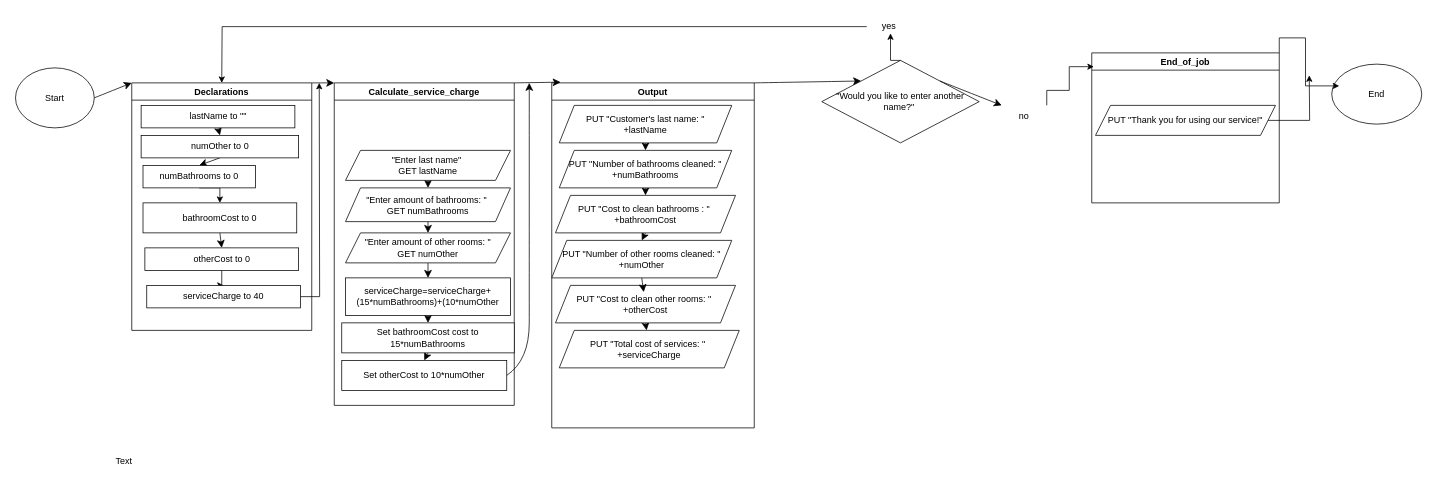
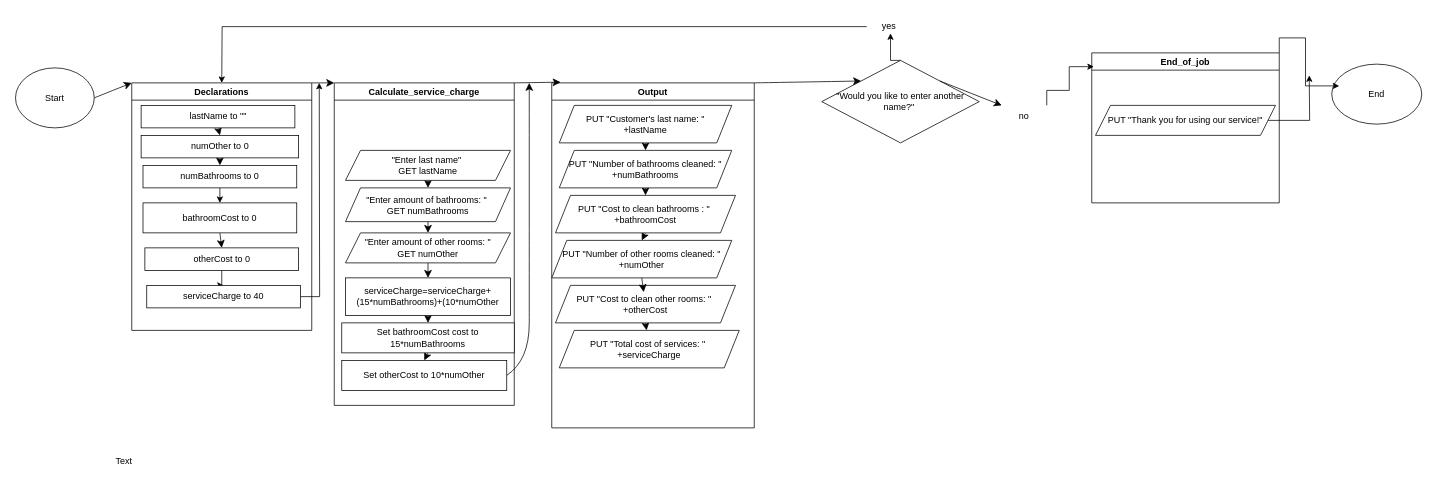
  <mxCell id="0" />
  <mxCell id="1" parent="0" />
  <mxCell id="2" style="edgeStyle=none;curved=1;rounded=0;orthogonalLoop=1;jettySize=auto;html=1;exitX=1;exitY=0.5;exitDx=0;exitDy=0;entryX=0;entryY=0;entryDx=0;entryDy=0;fontSize=12;startSize=8;endSize=8;" edge="1" parent="1" source="3" target="6"><mxGeometry relative="1" as="geometry" /></mxCell>
  <mxCell id="3" value="Start" style="ellipse;whiteSpace=wrap;html=1;" vertex="1" parent="1"><mxGeometry x="20" width="105" height="80" as="geometry" y="90" /></mxCell>
  <mxCell id="4" value="Text" style="text;strokeColor=none;align=center;fillColor=none;html=1;verticalAlign=middle;whiteSpace=wrap;rounded=0;" vertex="1" parent="1"><mxGeometry x="135" y="600" width="60" height="30" as="geometry" /></mxCell>
  <mxCell id="5" style="edgeStyle=none;curved=1;rounded=0;orthogonalLoop=1;jettySize=auto;html=1;exitX=1;exitY=0;exitDx=0;exitDy=0;entryX=0;entryY=0;entryDx=0;entryDy=0;fontSize=12;startSize=8;endSize=8;" edge="1" parent="1" source="6" target="19"><mxGeometry relative="1" as="geometry" /></mxCell>
  <mxCell id="6" value="Declarations" style="swimlane;whiteSpace=wrap;html=1;" vertex="1" parent="1"><mxGeometry x="175" y="110" width="240" height="330" as="geometry" /></mxCell>
  <mxCell id="7" style="edgeStyle=none;curved=1;rounded=0;orthogonalLoop=1;jettySize=auto;html=1;exitX=0.5;exitY=1;exitDx=0;exitDy=0;entryX=0.5;entryY=0;entryDx=0;entryDy=0;fontSize=12;startSize=8;endSize=8;" edge="1" parent="6" source="8" target="10"><mxGeometry relative="1" as="geometry" /></mxCell>
  <mxCell id="8" value="numOther to 0" style="rounded=0;whiteSpace=wrap;html=1;" vertex="1" parent="6"><mxGeometry x="12.5" y="70" width="210" height="30" as="geometry" /></mxCell>
  <mxCell id="9" style="edgeStyle=orthogonalEdgeStyle;rounded=0;orthogonalLoop=1;jettySize=auto;html=1;exitX=0.5;exitY=1;exitDx=0;exitDy=0;entryX=0.5;entryY=0;entryDx=0;entryDy=0;" edge="1" parent="6" source="10" target="12"><mxGeometry relative="1" as="geometry" /></mxCell>
- <mxCell id="10" value="numBathrooms to 0" style="rounded=0;whiteSpace=wrap;html=1;" vertex="1" parent="6"><mxGeometry x="15" y="110" width="150" height="30" as="geometry" /></mxCell>
+ <mxCell id="10" value="numBathrooms to 0" style="rounded=0;whiteSpace=wrap;html=1;" vertex="1" parent="6"><mxGeometry x="15" y="110" width="205" height="30" as="geometry" /></mxCell>
  <mxCell id="11" style="edgeStyle=none;curved=1;rounded=0;orthogonalLoop=1;jettySize=auto;html=1;exitX=0.5;exitY=1;exitDx=0;exitDy=0;entryX=0.5;entryY=0;entryDx=0;entryDy=0;fontSize=12;startSize=8;endSize=8;" edge="1" parent="6" source="12" target="14"><mxGeometry relative="1" as="geometry" /></mxCell>
  <mxCell id="12" value="bathroomCost to 0" style="rounded=0;whiteSpace=wrap;html=1;" vertex="1" parent="6"><mxGeometry x="15" y="160" width="205" height="40" as="geometry" /></mxCell>
  <mxCell id="13" style="edgeStyle=orthogonalEdgeStyle;rounded=0;orthogonalLoop=1;jettySize=auto;html=1;exitX=0.5;exitY=1;exitDx=0;exitDy=0;" edge="1" parent="6" source="14" target="18"><mxGeometry relative="1" as="geometry" /></mxCell>
  <mxCell id="14" value="otherCost to 0" style="rounded=0;whiteSpace=wrap;html=1;" vertex="1" parent="6"><mxGeometry x="17.5" y="220" width="205" height="30" as="geometry" /></mxCell>
  <mxCell id="15" style="edgeStyle=none;curved=1;rounded=0;orthogonalLoop=1;jettySize=auto;html=1;exitX=0.5;exitY=1;exitDx=0;exitDy=0;entryX=0.5;entryY=0;entryDx=0;entryDy=0;fontSize=12;startSize=8;endSize=8;" edge="1" parent="6" source="16" target="8"><mxGeometry relative="1" as="geometry" /></mxCell>
  <mxCell id="16" value="lastName to &quot;&quot;" style="rounded=0;whiteSpace=wrap;html=1;" vertex="1" parent="6"><mxGeometry x="12.5" y="30" width="205" height="30" as="geometry" /></mxCell>
  <mxCell id="17" style="edgeStyle=orthogonalEdgeStyle;rounded=0;orthogonalLoop=1;jettySize=auto;html=1;exitX=1;exitY=0.5;exitDx=0;exitDy=0;" edge="1" parent="6" source="18"><mxGeometry relative="1" as="geometry"><mxPoint x="250" as="targetPoint" /></mxGeometry></mxCell>
  <mxCell id="18" value="serviceCharge to 40" style="rounded=0;whiteSpace=wrap;html=1;" vertex="1" parent="6"><mxGeometry x="20" y="270" width="205" height="30" as="geometry" /></mxCell>
  <mxCell id="19" value="Calculate_service_charge" style="swimlane;whiteSpace=wrap;html=1;" vertex="1" parent="1"><mxGeometry x="445" y="110" width="240" height="430" as="geometry" /></mxCell>
  <mxCell id="20" style="edgeStyle=none;curved=1;rounded=0;orthogonalLoop=1;jettySize=auto;html=1;exitX=0.5;exitY=1;exitDx=0;exitDy=0;entryX=0.5;entryY=0;entryDx=0;entryDy=0;fontSize=12;startSize=8;endSize=8;" edge="1" parent="19" source="21" target="23"><mxGeometry relative="1" as="geometry" /></mxCell>
  <mxCell id="21" value="&quot;Enter last name&quot;&amp;nbsp;&lt;div&gt;GET lastName&lt;/div&gt;" style="shape=parallelogram;perimeter=parallelogramPerimeter;whiteSpace=wrap;html=1;fixedSize=1;" vertex="1" parent="19"><mxGeometry x="15" y="90" width="220" height="40" as="geometry" /></mxCell>
  <mxCell id="22" style="edgeStyle=none;curved=1;rounded=0;orthogonalLoop=1;jettySize=auto;html=1;exitX=0.5;exitY=1;exitDx=0;exitDy=0;entryX=0.5;entryY=0;entryDx=0;entryDy=0;fontSize=12;startSize=8;endSize=8;" edge="1" parent="19" source="23" target="25"><mxGeometry relative="1" as="geometry" /></mxCell>
  <mxCell id="23" value="&quot;Enter amount of bathrooms: &quot;&amp;nbsp;&lt;div&gt;GET numBathrooms&lt;/div&gt;" style="shape=parallelogram;perimeter=parallelogramPerimeter;whiteSpace=wrap;html=1;fixedSize=1;" vertex="1" parent="19"><mxGeometry x="15" y="140" width="220" height="45" as="geometry" /></mxCell>
  <mxCell id="24" style="edgeStyle=none;curved=1;rounded=0;orthogonalLoop=1;jettySize=auto;html=1;exitX=0.5;exitY=1;exitDx=0;exitDy=0;entryX=0.5;entryY=0;entryDx=0;entryDy=0;fontSize=12;startSize=8;endSize=8;" edge="1" parent="19" source="25" target="27"><mxGeometry relative="1" as="geometry" /></mxCell>
  <mxCell id="25" value="&quot;Enter amount of other rooms: &quot;&lt;div&gt;GET numOther&lt;/div&gt;" style="shape=parallelogram;perimeter=parallelogramPerimeter;whiteSpace=wrap;html=1;fixedSize=1;" vertex="1" parent="19"><mxGeometry x="15" y="200" width="220" height="40" as="geometry" /></mxCell>
  <mxCell id="26" style="edgeStyle=none;curved=1;rounded=0;orthogonalLoop=1;jettySize=auto;html=1;exitX=0.5;exitY=1;exitDx=0;exitDy=0;entryX=0.5;entryY=0;entryDx=0;entryDy=0;fontSize=12;startSize=8;endSize=8;" edge="1" parent="19" source="27" target="29"><mxGeometry relative="1" as="geometry" /></mxCell>
  <mxCell id="27" value="&lt;div&gt;&lt;span style=&quot;background-color: transparent; color: light-dark(rgb(0, 0, 0), rgb(255, 255, 255));&quot;&gt;serviceCharge=serviceCharge+(15*numBathrooms)+(10*numOther&lt;/span&gt;&lt;/div&gt;" style="rounded=0;whiteSpace=wrap;html=1;" vertex="1" parent="19"><mxGeometry x="15" y="260" width="220" height="50" as="geometry" /></mxCell>
  <mxCell id="28" style="edgeStyle=none;curved=1;rounded=0;orthogonalLoop=1;jettySize=auto;html=1;exitX=0.5;exitY=1;exitDx=0;exitDy=0;entryX=0.5;entryY=0;entryDx=0;entryDy=0;fontSize=12;startSize=8;endSize=8;" edge="1" parent="19" source="29" target="31"><mxGeometry relative="1" as="geometry" /></mxCell>
  <mxCell id="29" value="Set bathroomCost cost to 15*numBathrooms" style="rounded=0;whiteSpace=wrap;html=1;" vertex="1" parent="19"><mxGeometry x="10" y="320" width="230" height="40" as="geometry" /></mxCell>
  <mxCell id="30" style="edgeStyle=none;curved=1;rounded=0;orthogonalLoop=1;jettySize=auto;html=1;exitX=1;exitY=0.5;exitDx=0;exitDy=0;fontSize=12;startSize=8;endSize=8;" edge="1" parent="19" source="31"><mxGeometry relative="1" as="geometry"><mxPoint x="260" as="targetPoint" /><Array as="points"><mxPoint x="260" y="370" /><mxPoint x="260" y="270" /></Array></mxGeometry></mxCell>
  <mxCell id="31" value="Set otherCost to 10*numOther" style="rounded=0;whiteSpace=wrap;html=1;" vertex="1" parent="19"><mxGeometry x="10" y="370" width="220" height="40" as="geometry" /></mxCell>
  <mxCell id="32" value="Output" style="swimlane;whiteSpace=wrap;html=1;" vertex="1" parent="1"><mxGeometry x="735" y="110" width="270" height="460" as="geometry" /></mxCell>
  <mxCell id="33" style="edgeStyle=none;curved=1;rounded=0;orthogonalLoop=1;jettySize=auto;html=1;exitX=0.5;exitY=1;exitDx=0;exitDy=0;entryX=0.5;entryY=0;entryDx=0;entryDy=0;fontSize=12;startSize=8;endSize=8;" edge="1" parent="32" source="34" target="36"><mxGeometry relative="1" as="geometry" /></mxCell>
  <mxCell id="34" value="PUT &quot;Customer's last name: &quot;&lt;div&gt;+lastName&lt;/div&gt;" style="shape=parallelogram;perimeter=parallelogramPerimeter;whiteSpace=wrap;html=1;fixedSize=1;" vertex="1" parent="32"><mxGeometry x="10" y="30" width="230" height="50" as="geometry" /></mxCell>
  <mxCell id="35" style="edgeStyle=none;curved=1;rounded=0;orthogonalLoop=1;jettySize=auto;html=1;exitX=0.5;exitY=1;exitDx=0;exitDy=0;entryX=0.5;entryY=0;entryDx=0;entryDy=0;fontSize=12;startSize=8;endSize=8;" edge="1" parent="32" source="36" target="38"><mxGeometry relative="1" as="geometry" /></mxCell>
  <mxCell id="36" value="PUT &quot;Number of bathrooms cleaned: &quot;&lt;div&gt;+numBathrooms&lt;/div&gt;" style="shape=parallelogram;perimeter=parallelogramPerimeter;whiteSpace=wrap;html=1;fixedSize=1;" vertex="1" parent="32"><mxGeometry x="10" y="90" width="230" height="50" as="geometry" /></mxCell>
  <mxCell id="37" style="edgeStyle=none;curved=1;rounded=0;orthogonalLoop=1;jettySize=auto;html=1;exitX=0.5;exitY=1;exitDx=0;exitDy=0;entryX=0.5;entryY=0;entryDx=0;entryDy=0;fontSize=12;startSize=8;endSize=8;" edge="1" parent="32" source="38" target="41"><mxGeometry relative="1" as="geometry" /></mxCell>
  <mxCell id="38" value="PUT &quot;Cost to clean bathrooms : &quot;&amp;nbsp;&lt;div&gt;+bathroomCost&lt;/div&gt;" style="shape=parallelogram;perimeter=parallelogramPerimeter;whiteSpace=wrap;html=1;fixedSize=1;" vertex="1" parent="32"><mxGeometry x="5" y="150" width="240" height="50" as="geometry" /></mxCell>
  <mxCell id="39" style="edgeStyle=none;curved=1;rounded=0;orthogonalLoop=1;jettySize=auto;html=1;exitX=0.5;exitY=1;exitDx=0;exitDy=0;fontSize=12;startSize=8;endSize=8;" edge="1" parent="32" source="40" target="42"><mxGeometry relative="1" as="geometry" /></mxCell>
  <mxCell id="40" value="PUT &quot;Cost to clean other rooms: &quot;&amp;nbsp;&lt;div&gt;+otherCost&lt;/div&gt;" style="shape=parallelogram;perimeter=parallelogramPerimeter;whiteSpace=wrap;html=1;fixedSize=1;" vertex="1" parent="32"><mxGeometry x="5" y="270" width="240" height="50" as="geometry" /></mxCell>
  <mxCell id="41" value="PUT &quot;Number of other rooms cleaned: &quot; +numOther" style="shape=parallelogram;perimeter=parallelogramPerimeter;whiteSpace=wrap;html=1;fixedSize=1;" vertex="1" parent="32"><mxGeometry y="210" width="240" height="50" as="geometry" /></mxCell>
  <mxCell id="42" value="PUT &quot;Total cost of services: &quot;&amp;nbsp;&lt;div&gt;+serviceCharge&lt;/div&gt;" style="shape=parallelogram;perimeter=parallelogramPerimeter;whiteSpace=wrap;html=1;fixedSize=1;" vertex="1" parent="32"><mxGeometry x="10" y="330" width="240" height="50" as="geometry" /></mxCell>
  <mxCell id="43" style="edgeStyle=none;curved=1;rounded=0;orthogonalLoop=1;jettySize=auto;html=1;exitX=0.5;exitY=1;exitDx=0;exitDy=0;entryX=0.49;entryY=0.18;entryDx=0;entryDy=0;entryPerimeter=0;fontSize=12;startSize=8;endSize=8;" edge="1" parent="32" source="41" target="40"><mxGeometry relative="1" as="geometry" /></mxCell>
  <mxCell id="44" value="End" style="ellipse;whiteSpace=wrap;html=1;" vertex="1" parent="1"><mxGeometry x="1775" y="85" width="120" height="80" as="geometry" /></mxCell>
  <mxCell id="45" style="edgeStyle=none;curved=1;rounded=0;orthogonalLoop=1;jettySize=auto;html=1;exitX=1;exitY=0;exitDx=0;exitDy=0;entryX=0.044;entryY=-0.002;entryDx=0;entryDy=0;entryPerimeter=0;fontSize=12;startSize=8;endSize=8;" edge="1" parent="1" source="19" target="32"><mxGeometry relative="1" as="geometry" /></mxCell>
  <mxCell id="46" value="" style="edgeStyle=none;curved=1;rounded=0;orthogonalLoop=1;jettySize=auto;html=1;exitX=1;exitY=0;exitDx=0;exitDy=0;entryX=0;entryY=0;entryDx=0;entryDy=0;fontSize=12;startSize=8;endSize=8;" edge="1" parent="1" source="32" target="48"><mxGeometry relative="1" as="geometry"><mxPoint x="1005" y="110" as="sourcePoint" /><mxPoint x="1183" y="112" as="targetPoint" /></mxGeometry></mxCell>
  <mxCell id="47" style="edgeStyle=orthogonalEdgeStyle;rounded=0;orthogonalLoop=1;jettySize=auto;html=1;entryX=0.5;entryY=0;entryDx=0;entryDy=0;exitX=0;exitY=0.5;exitDx=0;exitDy=0;" edge="1" parent="1" source="49"><mxGeometry relative="1" as="geometry"><mxPoint x="895" y="-15" as="sourcePoint" /><mxPoint x="295" y="110" as="targetPoint" /></mxGeometry></mxCell>
  <mxCell id="48" value="&quot;Would you like to enter another name?&quot;&amp;nbsp;" style="rhombus;whiteSpace=wrap;html=1;" vertex="1" parent="1"><mxGeometry x="1095" y="80" width="210" height="110" as="geometry" /></mxCell>
  <mxCell id="49" value="yes" style="text;html=1;align=center;verticalAlign=middle;whiteSpace=wrap;rounded=0;" vertex="1" parent="1"><mxGeometry x="1155" y="20" width="60" height="30" as="geometry" /></mxCell>
  <mxCell id="50" style="edgeStyle=orthogonalEdgeStyle;rounded=0;orthogonalLoop=1;jettySize=auto;html=1;exitX=0.5;exitY=0;exitDx=0;exitDy=0;entryX=0.528;entryY=0.8;entryDx=0;entryDy=0;entryPerimeter=0;" edge="1" parent="1" source="48" target="49"><mxGeometry relative="1" as="geometry" /></mxCell>
  <mxCell id="51" value="" style="edgeStyle=none;curved=1;rounded=0;orthogonalLoop=1;jettySize=auto;html=1;exitX=1;exitY=0;exitDx=0;exitDy=0;entryX=0;entryY=0;entryDx=0;entryDy=0;fontSize=12;startSize=8;endSize=8;" edge="1" parent="1" source="48" target="52"><mxGeometry relative="1" as="geometry"><mxPoint x="1243" y="95" as="sourcePoint" /><mxPoint x="1373" y="92" as="targetPoint" /></mxGeometry></mxCell>
  <mxCell id="52" value="no" style="text;html=1;align=center;verticalAlign=middle;whiteSpace=wrap;rounded=0;" vertex="1" parent="1"><mxGeometry x="1335" y="140" width="60" height="30" as="geometry" /></mxCell>
  <mxCell id="53" value="End_of_job" style="swimlane;whiteSpace=wrap;html=1;" vertex="1" parent="1"><mxGeometry x="1455" y="70" width="250" height="200" as="geometry" /></mxCell>
  <mxCell id="54" style="edgeStyle=orthogonalEdgeStyle;rounded=0;orthogonalLoop=1;jettySize=auto;html=1;exitX=1;exitY=0.5;exitDx=0;exitDy=0;" edge="1" parent="53" source="55"><mxGeometry relative="1" as="geometry"><mxPoint x="290" y="30" as="targetPoint" /></mxGeometry></mxCell>
  <mxCell id="55" value="PUT &quot;Thank you for using our service!&quot;" style="shape=parallelogram;perimeter=parallelogramPerimeter;whiteSpace=wrap;html=1;fixedSize=1;" vertex="1" parent="53"><mxGeometry x="5" y="70" width="240" height="40" as="geometry" /></mxCell>
  <mxCell id="56" style="edgeStyle=orthogonalEdgeStyle;rounded=0;orthogonalLoop=1;jettySize=auto;html=1;exitX=1;exitY=0;exitDx=0;exitDy=0;entryX=0.011;entryY=0.092;entryDx=0;entryDy=0;entryPerimeter=0;" edge="1" parent="1" source="52" target="53"><mxGeometry relative="1" as="geometry" /></mxCell>
  <mxCell id="57" style="edgeStyle=orthogonalEdgeStyle;rounded=0;orthogonalLoop=1;jettySize=auto;html=1;exitX=1;exitY=0;exitDx=0;exitDy=0;entryX=0.083;entryY=0.363;entryDx=0;entryDy=0;entryPerimeter=0;" edge="1" parent="1" source="53" target="44"><mxGeometry relative="1" as="geometry" /></mxCell>
